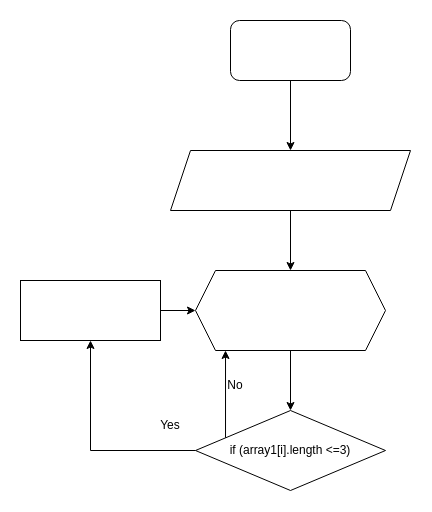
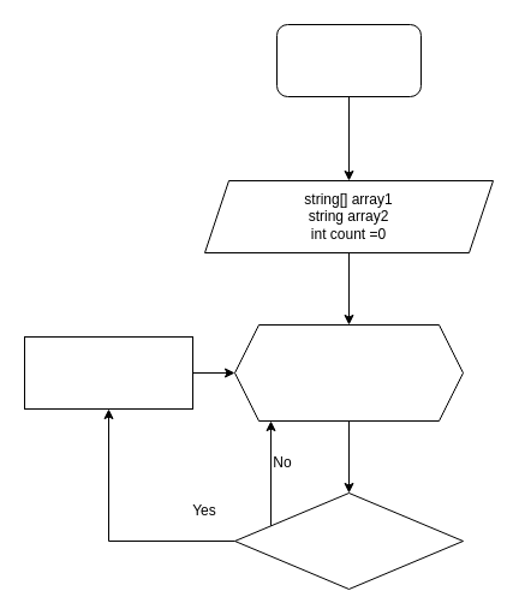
  <mxCell id="0" />
  <mxCell id="1" parent="0" />
  <mxCell id="2" value="" style="edgeStyle=orthogonalEdgeStyle;rounded=0;orthogonalLoop=1;jettySize=auto;html=1;" parent="1" source="3" target="5" edge="1"><mxGeometry relative="1" as="geometry" /></mxCell>
  <mxCell id="3" value="" style="rounded=1;whiteSpace=wrap;html=1;" parent="1" vertex="1"><mxGeometry x="230" y="20" width="120" height="60" as="geometry" /></mxCell>
  <mxCell id="4" value="" style="edgeStyle=orthogonalEdgeStyle;rounded=0;orthogonalLoop=1;jettySize=auto;html=1;" parent="1" source="5" target="7" edge="1"><mxGeometry relative="1" as="geometry" /></mxCell>
  <mxCell id="5" value="" style="shape=parallelogram;perimeter=parallelogramPerimeter;whiteSpace=wrap;html=1;fixedSize=1;" parent="1" vertex="1"><mxGeometry x="170" y="150" width="240" height="60" as="geometry" /></mxCell>
  <mxCell id="6" value="" style="edgeStyle=orthogonalEdgeStyle;rounded=0;orthogonalLoop=1;jettySize=auto;html=1;" parent="1" source="7" target="10" edge="1"><mxGeometry relative="1" as="geometry" /></mxCell>
  <mxCell id="7" value="" style="shape=hexagon;perimeter=hexagonPerimeter2;whiteSpace=wrap;html=1;fixedSize=1;" parent="1" vertex="1"><mxGeometry x="195" y="270" width="190" height="80" as="geometry" /></mxCell>
  <mxCell id="8" style="edgeStyle=orthogonalEdgeStyle;rounded=0;orthogonalLoop=1;jettySize=auto;html=1;entryX=0.5;entryY=1;entryDx=0;entryDy=0;" parent="1" source="10" target="12" edge="1"><mxGeometry relative="1" as="geometry" /></mxCell>
  <mxCell id="9" style="edgeStyle=orthogonalEdgeStyle;rounded=0;orthogonalLoop=1;jettySize=auto;html=1;entryX=0.158;entryY=1;entryDx=0;entryDy=0;entryPerimeter=0;" parent="1" source="10" target="7" edge="1"><mxGeometry relative="1" as="geometry"><mxPoint x="224" y="380" as="targetPoint" /><Array as="points"><mxPoint x="225" y="450" /></Array></mxGeometry></mxCell>
  <mxCell id="10" value="" style="rhombus;whiteSpace=wrap;html=1;" parent="1" vertex="1"><mxGeometry x="195" y="410" width="190" height="80" as="geometry" /></mxCell>
  <mxCell id="11" value="" style="edgeStyle=orthogonalEdgeStyle;rounded=0;orthogonalLoop=1;jettySize=auto;html=1;" parent="1" source="12" target="7" edge="1"><mxGeometry relative="1" as="geometry" /></mxCell>
  <mxCell id="12" value="" style="rounded=0;whiteSpace=wrap;html=1;" parent="1" vertex="1"><mxGeometry x="20" y="280" width="140" height="60" as="geometry" /></mxCell>
  <mxCell id="13" value="No" style="text;html=1;strokeColor=none;fillColor=none;align=center;verticalAlign=middle;whiteSpace=wrap;rounded=0;" parent="1" vertex="1"><mxGeometry x="205" y="370" width="60" height="30" as="geometry" /></mxCell>
  <mxCell id="14" value="Yes" style="text;html=1;strokeColor=none;fillColor=none;align=center;verticalAlign=middle;whiteSpace=wrap;rounded=0;" parent="1" vertex="1"><mxGeometry x="140" y="410" width="60" height="30" as="geometry" /></mxCell>
- <mxCell id="16" value="if (array1[i].length &amp;lt;=3)" style="text;html=1;strokeColor=none;fillColor=none;align=center;verticalAlign=middle;whiteSpace=wrap;rounded=0;" parent="1" vertex="1"><mxGeometry x="215" y="420" width="150" height="60" as="geometry" /></mxCell>
+ <mxCell id="15" value="string[] array1&lt;br&gt;string array2&lt;br&gt;int count =0" style="text;html=1;strokeColor=none;fillColor=none;align=center;verticalAlign=middle;whiteSpace=wrap;rounded=0;" parent="1" vertex="1"><mxGeometry x="215" y="150" width="150" height="60" as="geometry" /></mxCell>
